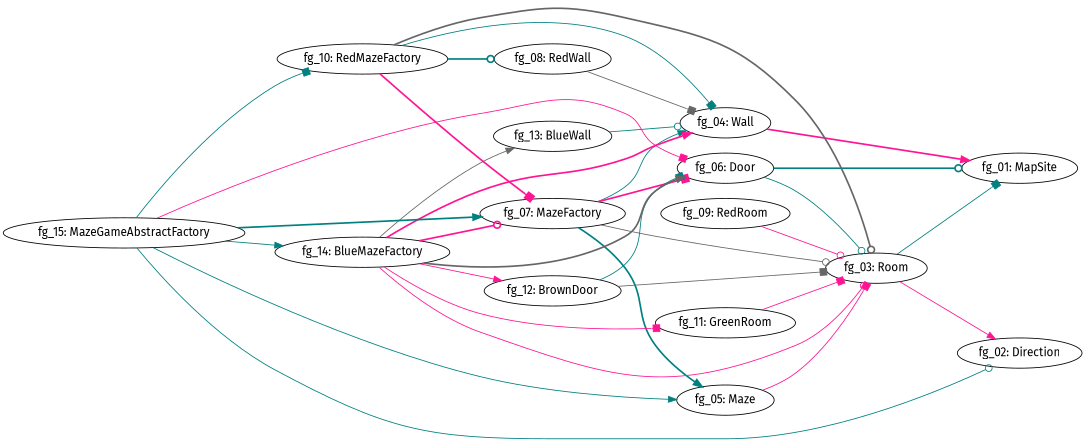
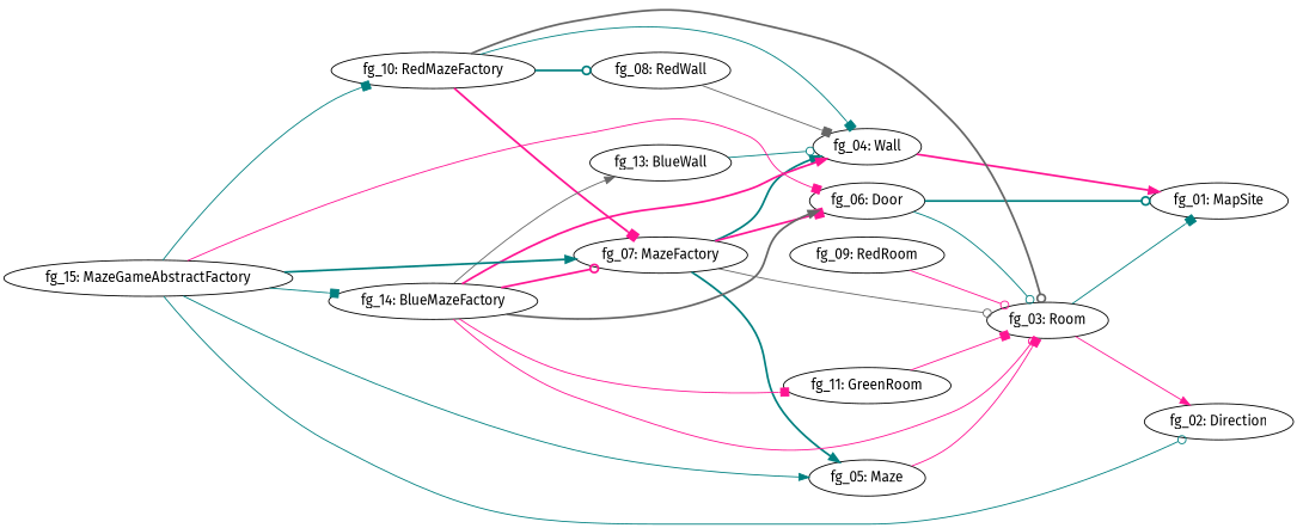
  digraph {
    fontname="Fira Sans"
    rankdir=LR
    node [fontname="Fira Sans"]
    edge [arrowhead=box color=teal fontname="Fira Sans" style=solid]
    "fg_03: Room"
    "fg_02: Direction"
    "fg_01: MapSite"
    "fg_04: Wall"
    "fg_05: Maze"
    "fg_06: Door"
    "fg_07: MazeFactory"
    "fg_08: RedWall"
    "fg_09: RedRoom"
    "fg_10: RedMazeFactory"
    "fg_11: GreenRoom"
-   "fg_12: BrownDoor"
    "fg_13: BlueWall"
    "fg_14: BlueMazeFactory"
    "fg_15: MazeGameAbstractFactory"
    "fg_03: Room" -> "fg_02: Direction" [arrowhead=normal color=deeppink]
    "fg_03: Room" -> "fg_01: MapSite"
    "fg_04: Wall" -> "fg_01: MapSite" [arrowhead=normal color=deeppink style=bold]
    "fg_05: Maze" -> "fg_03: Room" [color=deeppink]
    "fg_06: Door" -> "fg_03: Room" [arrowhead=odot]
    "fg_06: Door" -> "fg_01: MapSite" [arrowhead=odot style=bold]
    "fg_07: MazeFactory" -> "fg_03: Room" [arrowhead=odot color=gray40]
-   "fg_07: MazeFactory" -> "fg_04: Wall" [arrowhead=normal]
+   "fg_07: MazeFactory" -> "fg_04: Wall" [arrowhead=normal style=bold]
    "fg_07: MazeFactory" -> "fg_05: Maze" [arrowhead=normal style=bold]
    "fg_07: MazeFactory" -> "fg_06: Door" [color=deeppink style=bold]
    "fg_08: RedWall" -> "fg_04: Wall" [color=gray40]
    "fg_09: RedRoom" -> "fg_03: Room" [arrowhead=odot color=deeppink]
    "fg_10: RedMazeFactory" -> "fg_03: Room" [arrowhead=odot color=gray40 style=bold]
    "fg_10: RedMazeFactory" -> "fg_04: Wall"
    "fg_10: RedMazeFactory" -> "fg_07: MazeFactory" [color=deeppink style=bold]
    "fg_10: RedMazeFactory" -> "fg_08: RedWall" [arrowhead=odot style=bold]
    "fg_11: GreenRoom" -> "fg_03: Room" [color=deeppink]
-   "fg_12: BrownDoor" -> "fg_03: Room" [color=gray40]
-   "fg_12: BrownDoor" -> "fg_06: Door"
    "fg_13: BlueWall" -> "fg_04: Wall" [arrowhead=odot]
    "fg_14: BlueMazeFactory" -> "fg_03: Room" [arrowhead=odot color=deeppink]
    "fg_14: BlueMazeFactory" -> "fg_04: Wall" [arrowhead=normal color=deeppink style=bold]
    "fg_14: BlueMazeFactory" -> "fg_06: Door" [arrowhead=normal color=gray40 style=bold]
    "fg_14: BlueMazeFactory" -> "fg_07: MazeFactory" [arrowhead=odot color=deeppink style=bold]
    "fg_14: BlueMazeFactory" -> "fg_11: GreenRoom" [color=deeppink]
-   "fg_14: BlueMazeFactory" -> "fg_12: BrownDoor" [arrowhead=normal color=deeppink]
    "fg_14: BlueMazeFactory" -> "fg_13: BlueWall" [arrowhead=normal color=gray40]
    "fg_15: MazeGameAbstractFactory" -> "fg_02: Direction" [arrowhead=odot]
    "fg_15: MazeGameAbstractFactory" -> "fg_05: Maze" [arrowhead=normal]
    "fg_15: MazeGameAbstractFactory" -> "fg_06: Door" [color=deeppink]
    "fg_15: MazeGameAbstractFactory" -> "fg_07: MazeFactory" [arrowhead=normal style=bold]
    "fg_15: MazeGameAbstractFactory" -> "fg_10: RedMazeFactory"
-   "fg_15: MazeGameAbstractFactory" -> "fg_14: BlueMazeFactory" [arrowhead=normal]
+   "fg_15: MazeGameAbstractFactory" -> "fg_14: BlueMazeFactory"
  }
